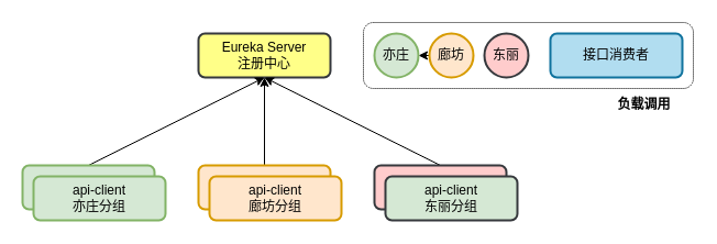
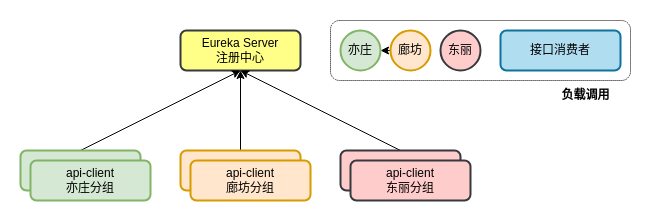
  <mxCell id="0" />
  <mxCell id="1" parent="0" />
  <mxCell id="2" value="" style="rounded=1;whiteSpace=wrap;html=1;strokeWidth=1;dashed=1;dashPattern=1 1;" vertex="1" parent="1"><mxGeometry x="330" y="20" width="300" height="60" as="geometry" /></mxCell>
  <mxCell id="3" style="edgeStyle=none;rounded=0;orthogonalLoop=1;jettySize=auto;html=1;exitX=1;exitY=0.5;exitDx=0;exitDy=0;startArrow=none;" edge="1" parent="1" source="15" target="17"><mxGeometry relative="1" as="geometry" /></mxCell>
  <mxCell id="4" value="Eureka Server&lt;br&gt;注册中心" style="rounded=1;whiteSpace=wrap;html=1;strokeWidth=2;fillColor=#ffff88;strokeColor=#36393d;" vertex="1" parent="1"><mxGeometry x="180" y="30" width="120" height="40" as="geometry" /></mxCell>
  <mxCell id="5" style="edgeStyle=orthogonalEdgeStyle;rounded=0;orthogonalLoop=1;jettySize=auto;html=1;exitX=0.5;exitY=0;exitDx=0;exitDy=0;" edge="1" parent="1" source="6" target="4"><mxGeometry relative="1" as="geometry" /></mxCell>
  <mxCell id="6" value="" style="rounded=1;whiteSpace=wrap;html=1;strokeWidth=2;fillColor=#ffe6cc;strokeColor=#d79b00;" vertex="1" parent="1"><mxGeometry x="180" y="150" width="120" height="40" as="geometry" /></mxCell>
  <mxCell id="7" value="api-client&lt;br&gt;廊坊分组" style="rounded=1;whiteSpace=wrap;html=1;strokeWidth=2;fillColor=#ffe6cc;strokeColor=#d79b00;" vertex="1" parent="1"><mxGeometry x="190" y="160" width="120" height="40" as="geometry" /></mxCell>
  <mxCell id="8" style="edgeStyle=none;rounded=0;orthogonalLoop=1;jettySize=auto;html=1;exitX=0.5;exitY=0;exitDx=0;exitDy=0;entryX=0.5;entryY=1;entryDx=0;entryDy=0;" edge="1" parent="1" source="9" target="4"><mxGeometry relative="1" as="geometry" /></mxCell>
  <mxCell id="9" value="" style="rounded=1;whiteSpace=wrap;html=1;strokeWidth=2;fillColor=#ffcccc;strokeColor=#36393d;" vertex="1" parent="1"><mxGeometry x="340" y="150" width="120" height="40" as="geometry" /></mxCell>
- <mxCell id="10" value="api-client&lt;br&gt;东丽分组" style="rounded=1;whiteSpace=wrap;html=1;strokeWidth=2;fillColor=#d5e8d4;strokeColor=#36393d;" vertex="1" parent="1"><mxGeometry x="350" y="160" width="120" height="40" as="geometry" /></mxCell>
+ <mxCell id="10" value="api-client&lt;br&gt;东丽分组" style="rounded=1;whiteSpace=wrap;html=1;strokeWidth=2;fillColor=#ffcccc;strokeColor=#36393d;" vertex="1" parent="1"><mxGeometry x="350" y="160" width="120" height="40" as="geometry" /></mxCell>
  <mxCell id="11" style="rounded=0;orthogonalLoop=1;jettySize=auto;html=1;exitX=0.5;exitY=0;exitDx=0;exitDy=0;entryX=0.5;entryY=1;entryDx=0;entryDy=0;" edge="1" parent="1" source="12" target="4"><mxGeometry relative="1" as="geometry" /></mxCell>
  <mxCell id="12" value="" style="rounded=1;whiteSpace=wrap;html=1;strokeWidth=2;fillColor=#d5e8d4;strokeColor=#82b366;" vertex="1" parent="1"><mxGeometry y="150" width="120" height="40" as="geometry" x="20" /></mxCell>
  <mxCell id="13" value="api-client&lt;br&gt;亦庄分组" style="rounded=1;whiteSpace=wrap;html=1;strokeWidth=2;fillColor=#d5e8d4;strokeColor=#82b366;" vertex="1" parent="1"><mxGeometry x="30" y="160" width="120" height="40" as="geometry" /></mxCell>
  <mxCell id="14" value="接口消费者" style="rounded=1;whiteSpace=wrap;html=1;strokeWidth=2;fillColor=#b1ddf0;strokeColor=#10739e;" vertex="1" parent="1"><mxGeometry x="500" y="30" width="120" height="40" as="geometry" /></mxCell>
  <mxCell id="15" value="廊坊" style="rounded=1;whiteSpace=wrap;html=1;strokeWidth=2;fillColor=#ffe6cc;strokeColor=#d79b00;arcSize=50;" vertex="1" parent="1"><mxGeometry x="390" y="30" width="40" height="40" as="geometry" /></mxCell>
  <mxCell id="16" value="东丽" style="rounded=1;whiteSpace=wrap;html=1;strokeWidth=2;fillColor=#ffcccc;strokeColor=#36393d;arcSize=50;" vertex="1" parent="1"><mxGeometry x="440" y="30" width="40" height="40" as="geometry" /></mxCell>
  <mxCell id="17" value="亦庄" style="rounded=1;whiteSpace=wrap;html=1;strokeWidth=2;fillColor=#d5e8d4;strokeColor=#82b366;arcSize=50;" vertex="1" parent="1"><mxGeometry x="340" y="30" width="40" height="40" as="geometry" /></mxCell>
  <mxCell id="18" value="&lt;b&gt;负载调用&lt;/b&gt;" style="text;html=1;align=center;verticalAlign=middle;resizable=0;points=[];autosize=1;strokeColor=none;fillColor=none;" vertex="1" parent="1"><mxGeometry x="550" y="80" width="70" height="30" as="geometry" /></mxCell>
